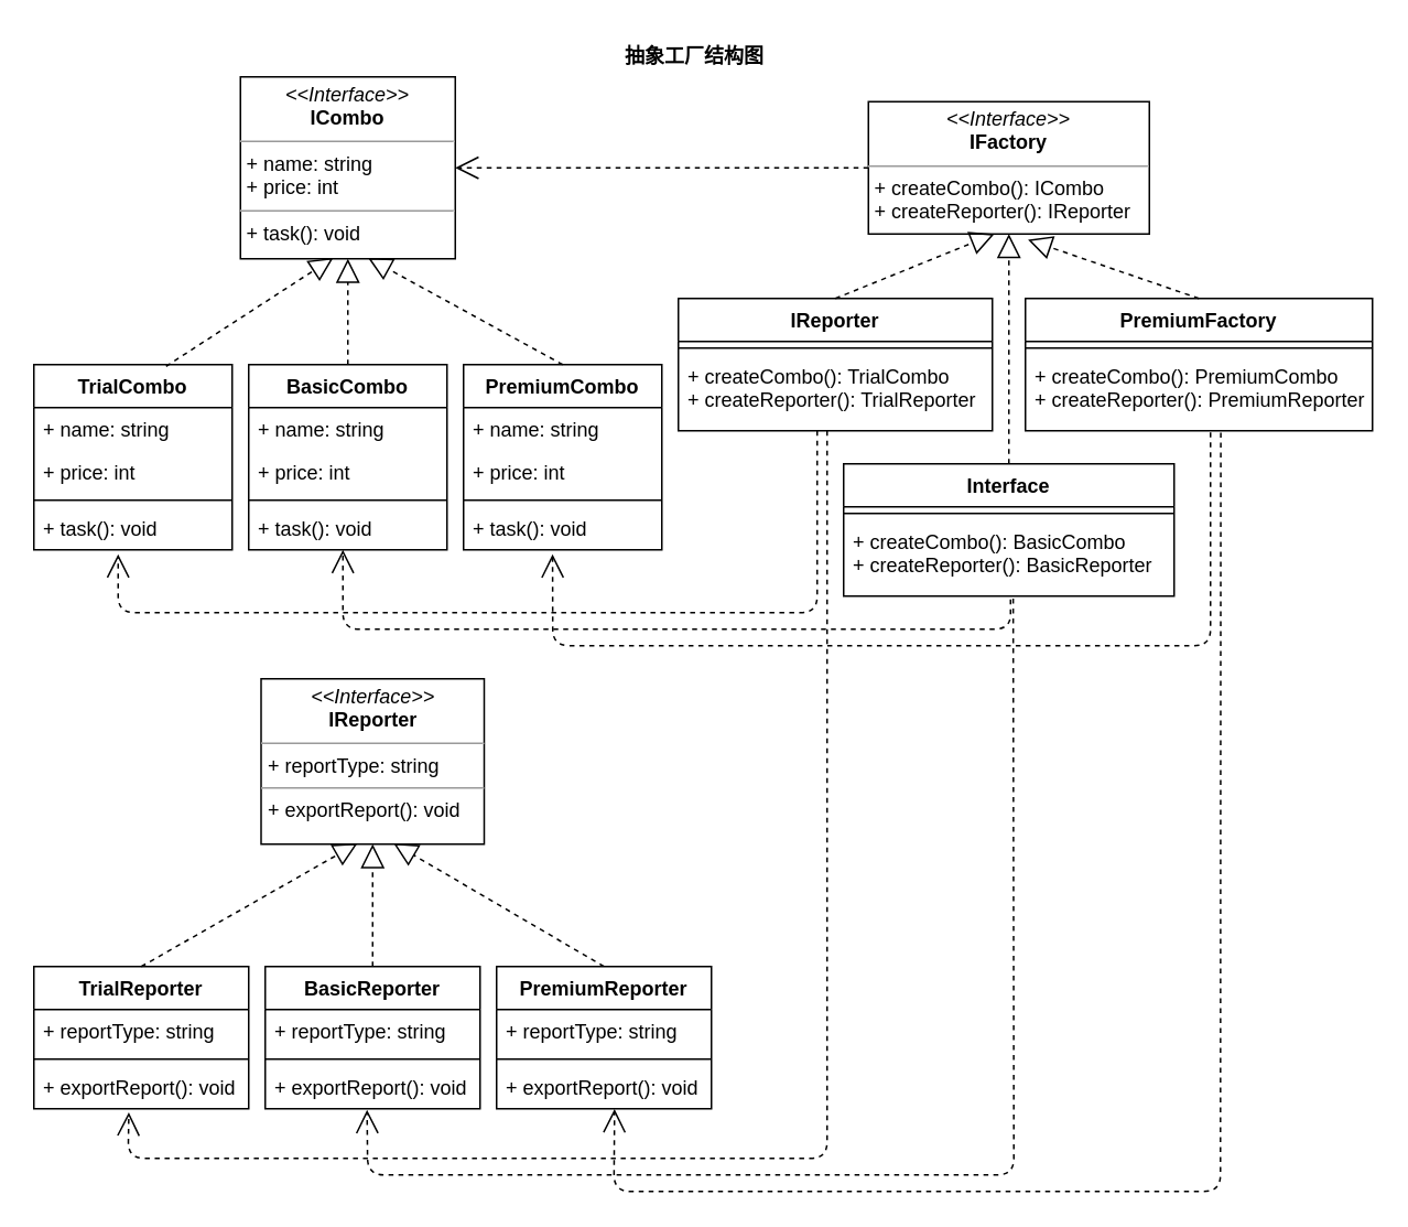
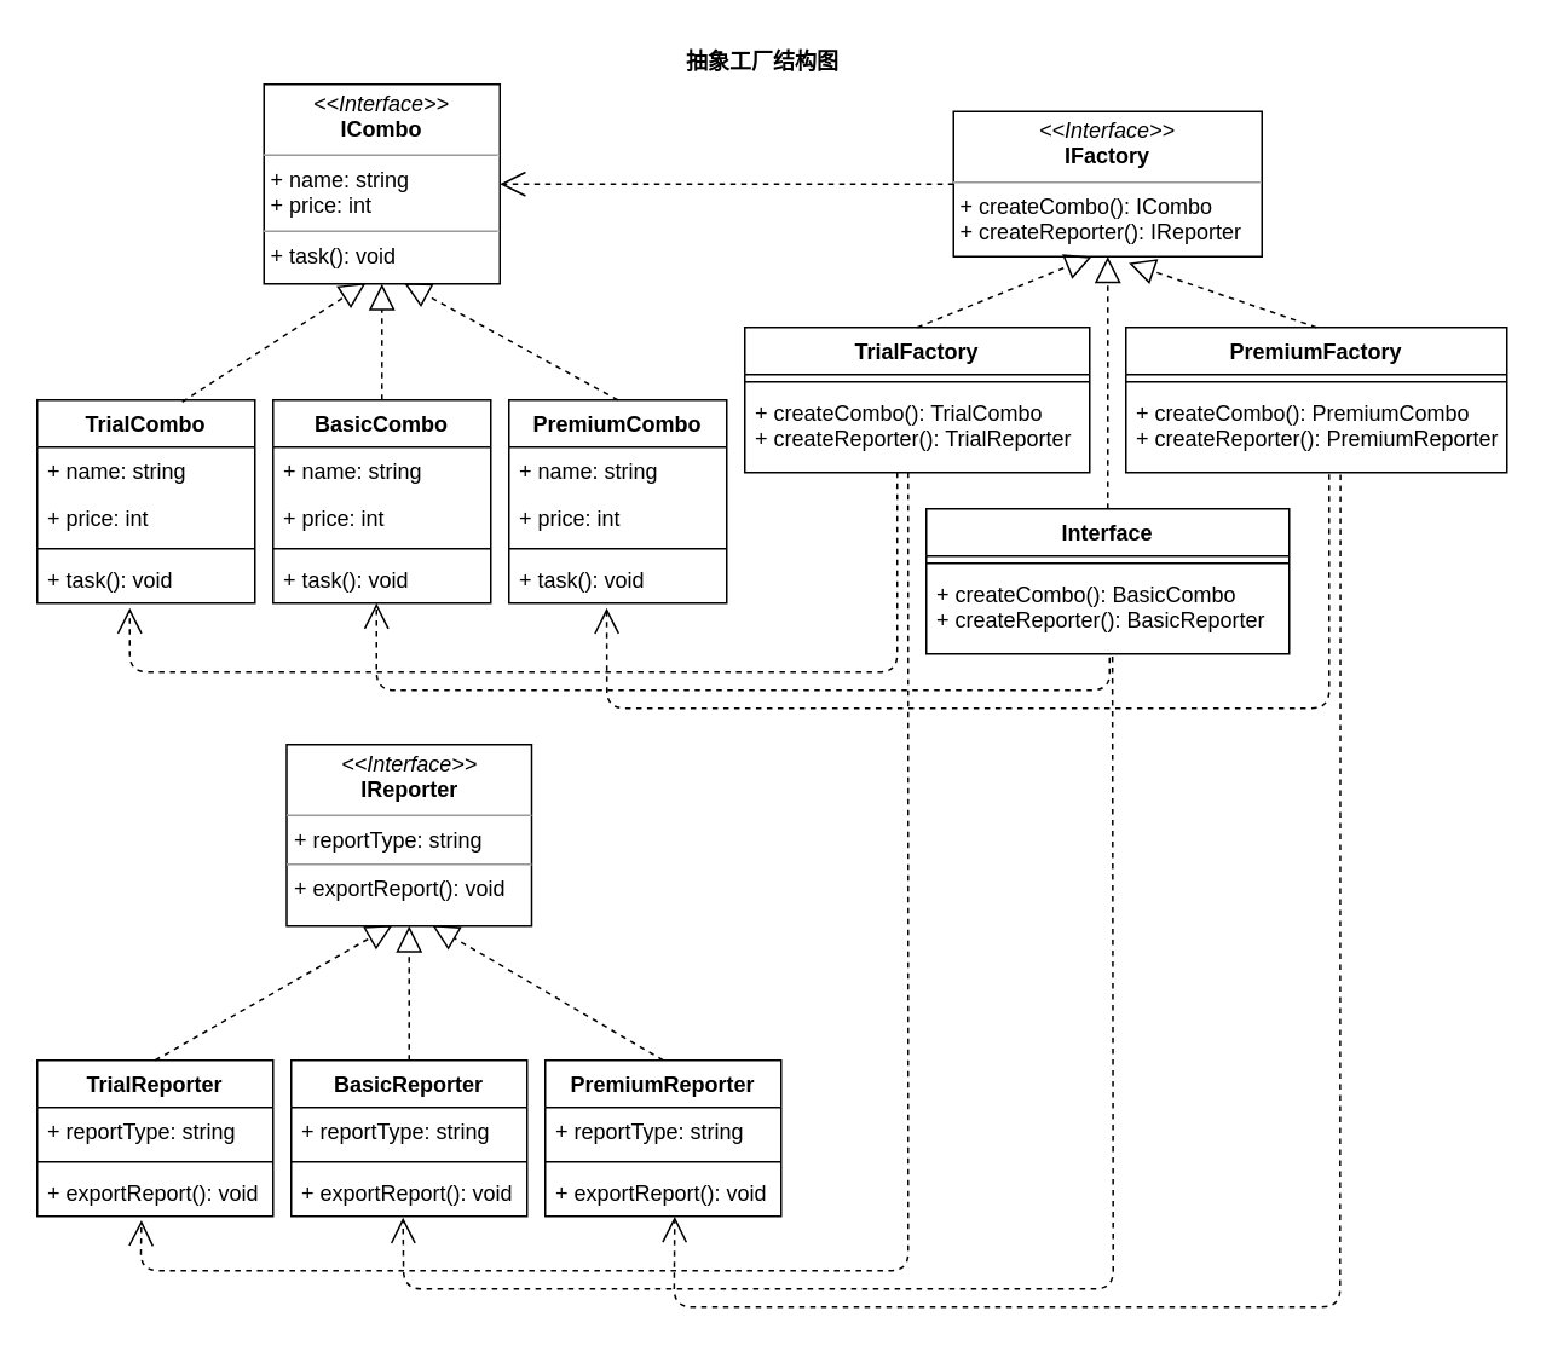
  <mxCell id="0" />
  <mxCell id="1" parent="0" />
  <mxCell id="2" value="TrialCombo" style="swimlane;fontStyle=1;align=center;verticalAlign=top;childLayout=stackLayout;horizontal=1;startSize=26;horizontalStack=0;resizeParent=1;resizeParentMax=0;resizeLast=0;collapsible=1;marginBottom=0;" parent="1" vertex="1"><mxGeometry x="20" y="220" width="120" height="112" as="geometry" /></mxCell>
  <mxCell id="3" value="+ name: string&#10;" style="text;strokeColor=none;fillColor=none;align=left;verticalAlign=top;spacingLeft=4;spacingRight=4;overflow=hidden;rotatable=0;points=[[0,0.5],[1,0.5]];portConstraint=eastwest;" parent="2" vertex="1"><mxGeometry y="26" width="120" height="26" as="geometry" /></mxCell>
  <mxCell id="4" value="+ price: int&#10;" style="text;strokeColor=none;fillColor=none;align=left;verticalAlign=top;spacingLeft=4;spacingRight=4;overflow=hidden;rotatable=0;points=[[0,0.5],[1,0.5]];portConstraint=eastwest;" parent="2" vertex="1"><mxGeometry y="52" width="120" height="26" as="geometry" /></mxCell>
  <mxCell id="5" value="" style="line;strokeWidth=1;fillColor=none;align=left;verticalAlign=middle;spacingTop=-1;spacingLeft=3;spacingRight=3;rotatable=0;labelPosition=right;points=[];portConstraint=eastwest;" parent="2" vertex="1"><mxGeometry y="78" width="120" height="8" as="geometry" /></mxCell>
  <mxCell id="6" value="+ task(): void" style="text;strokeColor=none;fillColor=none;align=left;verticalAlign=top;spacingLeft=4;spacingRight=4;overflow=hidden;rotatable=0;points=[[0,0.5],[1,0.5]];portConstraint=eastwest;" parent="2" vertex="1"><mxGeometry y="86" width="120" height="26" as="geometry" /></mxCell>
  <mxCell id="7" value="BasicCombo" style="swimlane;fontStyle=1;align=center;verticalAlign=top;childLayout=stackLayout;horizontal=1;startSize=26;horizontalStack=0;resizeParent=1;resizeParentMax=0;resizeLast=0;collapsible=1;marginBottom=0;" parent="1" vertex="1"><mxGeometry x="150" y="220" width="120" height="112" as="geometry" /></mxCell>
  <mxCell id="8" value="+ name: string&#10;" style="text;strokeColor=none;fillColor=none;align=left;verticalAlign=top;spacingLeft=4;spacingRight=4;overflow=hidden;rotatable=0;points=[[0,0.5],[1,0.5]];portConstraint=eastwest;" parent="7" vertex="1"><mxGeometry y="26" width="120" height="26" as="geometry" /></mxCell>
  <mxCell id="9" value="+ price: int&#10;" style="text;strokeColor=none;fillColor=none;align=left;verticalAlign=top;spacingLeft=4;spacingRight=4;overflow=hidden;rotatable=0;points=[[0,0.5],[1,0.5]];portConstraint=eastwest;" parent="7" vertex="1"><mxGeometry y="52" width="120" height="26" as="geometry" /></mxCell>
  <mxCell id="10" value="" style="line;strokeWidth=1;fillColor=none;align=left;verticalAlign=middle;spacingTop=-1;spacingLeft=3;spacingRight=3;rotatable=0;labelPosition=right;points=[];portConstraint=eastwest;" parent="7" vertex="1"><mxGeometry y="78" width="120" height="8" as="geometry" /></mxCell>
  <mxCell id="11" value="+ task(): void" style="text;strokeColor=none;fillColor=none;align=left;verticalAlign=top;spacingLeft=4;spacingRight=4;overflow=hidden;rotatable=0;points=[[0,0.5],[1,0.5]];portConstraint=eastwest;" parent="7" vertex="1"><mxGeometry y="86" width="120" height="26" as="geometry" /></mxCell>
  <mxCell id="12" value="PremiumCombo" style="swimlane;fontStyle=1;align=center;verticalAlign=top;childLayout=stackLayout;horizontal=1;startSize=26;horizontalStack=0;resizeParent=1;resizeParentMax=0;resizeLast=0;collapsible=1;marginBottom=0;" parent="1" vertex="1"><mxGeometry x="280" y="220" width="120" height="112" as="geometry" /></mxCell>
  <mxCell id="13" value="+ name: string&#10;" style="text;strokeColor=none;fillColor=none;align=left;verticalAlign=top;spacingLeft=4;spacingRight=4;overflow=hidden;rotatable=0;points=[[0,0.5],[1,0.5]];portConstraint=eastwest;" parent="12" vertex="1"><mxGeometry y="26" width="120" height="26" as="geometry" /></mxCell>
  <mxCell id="14" value="+ price: int&#10;" style="text;strokeColor=none;fillColor=none;align=left;verticalAlign=top;spacingLeft=4;spacingRight=4;overflow=hidden;rotatable=0;points=[[0,0.5],[1,0.5]];portConstraint=eastwest;" parent="12" vertex="1"><mxGeometry y="52" width="120" height="26" as="geometry" /></mxCell>
  <mxCell id="15" value="" style="line;strokeWidth=1;fillColor=none;align=left;verticalAlign=middle;spacingTop=-1;spacingLeft=3;spacingRight=3;rotatable=0;labelPosition=right;points=[];portConstraint=eastwest;" parent="12" vertex="1"><mxGeometry y="78" width="120" height="8" as="geometry" /></mxCell>
  <mxCell id="16" value="+ task(): void" style="text;strokeColor=none;fillColor=none;align=left;verticalAlign=top;spacingLeft=4;spacingRight=4;overflow=hidden;rotatable=0;points=[[0,0.5],[1,0.5]];portConstraint=eastwest;" parent="12" vertex="1"><mxGeometry y="86" width="120" height="26" as="geometry" /></mxCell>
  <mxCell id="17" value="&lt;p style=&quot;margin: 0px ; margin-top: 4px ; text-align: center&quot;&gt;&lt;i&gt;&amp;lt;&amp;lt;Interface&amp;gt;&amp;gt;&lt;/i&gt;&lt;br&gt;&lt;b&gt;ICombo&lt;/b&gt;&lt;/p&gt;&lt;hr size=&quot;1&quot;&gt;&lt;p style=&quot;margin: 0px ; margin-left: 4px&quot;&gt;+ name: string&lt;/p&gt;&lt;p style=&quot;margin: 0px ; margin-left: 4px&quot;&gt;+ price: int&lt;/p&gt;&lt;hr size=&quot;1&quot;&gt;&lt;p style=&quot;margin: 0px ; margin-left: 4px&quot;&gt;+ task(): void&lt;br&gt;&lt;/p&gt;" style="verticalAlign=top;align=left;overflow=fill;fontSize=12;fontFamily=Helvetica;html=1;" parent="1" vertex="1"><mxGeometry x="145" y="46" width="130" height="110" as="geometry" /></mxCell>
  <mxCell id="18" value="" style="endArrow=block;dashed=1;endFill=0;endSize=12;html=1;exitX=0.5;exitY=0;exitDx=0;exitDy=0;entryX=0.5;entryY=1;entryDx=0;entryDy=0;" parent="1" source="7" target="17" edge="1"><mxGeometry width="160" relative="1" as="geometry"><mxPoint x="180" y="230" as="sourcePoint" /><mxPoint x="340" y="230" as="targetPoint" /></mxGeometry></mxCell>
  <mxCell id="19" value="" style="endArrow=block;dashed=1;endFill=0;endSize=12;html=1;entryX=0.432;entryY=0.995;entryDx=0;entryDy=0;entryPerimeter=0;" parent="1" target="17" edge="1"><mxGeometry width="160" relative="1" as="geometry"><mxPoint x="100" y="221" as="sourcePoint" /><mxPoint x="350" y="180" as="targetPoint" /></mxGeometry></mxCell>
  <mxCell id="20" value="" style="endArrow=block;dashed=1;endFill=0;endSize=12;html=1;exitX=0.5;exitY=0;exitDx=0;exitDy=0;entryX=0.594;entryY=0.995;entryDx=0;entryDy=0;entryPerimeter=0;" parent="1" source="12" target="17" edge="1"><mxGeometry width="160" relative="1" as="geometry"><mxPoint x="190" y="180" as="sourcePoint" /><mxPoint x="350" y="180" as="targetPoint" /></mxGeometry></mxCell>
  <mxCell id="21" value="" style="endArrow=open;endSize=12;dashed=1;html=1;entryX=1;entryY=0.5;entryDx=0;entryDy=0;exitX=0;exitY=0.5;exitDx=0;exitDy=0;" parent="1" source="23" target="17" edge="1"><mxGeometry width="160" relative="1" as="geometry"><mxPoint x="471.12" y="100.84" as="sourcePoint" /><mxPoint x="510" y="40" as="targetPoint" /></mxGeometry></mxCell>
  <mxCell id="22" value="抽象工厂结构图" style="text;align=center;fontStyle=1;verticalAlign=middle;spacingLeft=3;spacingRight=3;strokeColor=none;rotatable=0;points=[[0,0.5],[1,0.5]];portConstraint=eastwest;" parent="1" vertex="1"><mxGeometry x="380" y="20" width="80" height="26" as="geometry" /></mxCell>
  <mxCell id="23" value="&lt;p style=&quot;margin: 0px ; margin-top: 4px ; text-align: center&quot;&gt;&lt;i&gt;&amp;lt;&amp;lt;Interface&amp;gt;&amp;gt;&lt;/i&gt;&lt;br&gt;&lt;b&gt;IFactory&lt;/b&gt;&lt;/p&gt;&lt;hr size=&quot;1&quot;&gt;&lt;p style=&quot;margin: 0px ; margin-left: 4px&quot;&gt;&lt;/p&gt;&lt;p style=&quot;margin: 0px ; margin-left: 4px&quot;&gt;+ createCombo(): ICombo&lt;br&gt;&lt;/p&gt;&lt;p style=&quot;margin: 0px ; margin-left: 4px&quot;&gt;+ createReporter(): IReporter&lt;/p&gt;" style="verticalAlign=top;align=left;overflow=fill;fontSize=12;fontFamily=Helvetica;html=1;" parent="1" vertex="1"><mxGeometry x="525" y="61" width="170" height="80" as="geometry" /></mxCell>
- <mxCell id="24" value="IReporter" style="swimlane;fontStyle=1;align=center;verticalAlign=top;childLayout=stackLayout;horizontal=1;startSize=26;horizontalStack=0;resizeParent=1;resizeParentMax=0;resizeLast=0;collapsible=1;marginBottom=0;" parent="1" vertex="1"><mxGeometry x="410" y="180" width="190" height="80" as="geometry" /></mxCell>
+ <mxCell id="24" value="TrialFactory" style="swimlane;fontStyle=1;align=center;verticalAlign=top;childLayout=stackLayout;horizontal=1;startSize=26;horizontalStack=0;resizeParent=1;resizeParentMax=0;resizeLast=0;collapsible=1;marginBottom=0;" parent="1" vertex="1"><mxGeometry x="410" y="180" width="190" height="80" as="geometry" /></mxCell>
  <mxCell id="25" value="" style="line;strokeWidth=1;fillColor=none;align=left;verticalAlign=middle;spacingTop=-1;spacingLeft=3;spacingRight=3;rotatable=0;labelPosition=right;points=[];portConstraint=eastwest;" parent="24" vertex="1"><mxGeometry y="26" width="190" height="8" as="geometry" /></mxCell>
  <mxCell id="26" value="+ createCombo(): TrialCombo&#10;+ createReporter(): TrialReporter" style="text;strokeColor=none;fillColor=none;align=left;verticalAlign=top;spacingLeft=4;spacingRight=4;overflow=hidden;rotatable=0;points=[[0,0.5],[1,0.5]];portConstraint=eastwest;" parent="24" vertex="1"><mxGeometry y="34" width="190" height="46" as="geometry" /></mxCell>
  <mxCell id="27" value="Interface" style="swimlane;fontStyle=1;align=center;verticalAlign=top;childLayout=stackLayout;horizontal=1;startSize=26;horizontalStack=0;resizeParent=1;resizeParentMax=0;resizeLast=0;collapsible=1;marginBottom=0;" parent="1" vertex="1"><mxGeometry x="510" y="280" width="200" height="80" as="geometry" /></mxCell>
  <mxCell id="28" value="" style="line;strokeWidth=1;fillColor=none;align=left;verticalAlign=middle;spacingTop=-1;spacingLeft=3;spacingRight=3;rotatable=0;labelPosition=right;points=[];portConstraint=eastwest;" parent="27" vertex="1"><mxGeometry y="26" width="200" height="8" as="geometry" /></mxCell>
  <mxCell id="29" value="+ createCombo(): BasicCombo&#10;+ createReporter(): BasicReporter" style="text;strokeColor=none;fillColor=none;align=left;verticalAlign=top;spacingLeft=4;spacingRight=4;overflow=hidden;rotatable=0;points=[[0,0.5],[1,0.5]];portConstraint=eastwest;" parent="27" vertex="1"><mxGeometry y="34" width="200" height="46" as="geometry" /></mxCell>
  <mxCell id="30" value="PremiumFactory" style="swimlane;fontStyle=1;align=center;verticalAlign=top;childLayout=stackLayout;horizontal=1;startSize=26;horizontalStack=0;resizeParent=1;resizeParentMax=0;resizeLast=0;collapsible=1;marginBottom=0;" parent="1" vertex="1"><mxGeometry x="620" y="180" width="210" height="80" as="geometry" /></mxCell>
  <mxCell id="31" value="" style="line;strokeWidth=1;fillColor=none;align=left;verticalAlign=middle;spacingTop=-1;spacingLeft=3;spacingRight=3;rotatable=0;labelPosition=right;points=[];portConstraint=eastwest;" parent="30" vertex="1"><mxGeometry y="26" width="210" height="8" as="geometry" /></mxCell>
  <mxCell id="32" value="+ createCombo(): PremiumCombo&#10;+ createReporter(): PremiumReporter" style="text;strokeColor=none;fillColor=none;align=left;verticalAlign=top;spacingLeft=4;spacingRight=4;overflow=hidden;rotatable=0;points=[[0,0.5],[1,0.5]];portConstraint=eastwest;" parent="30" vertex="1"><mxGeometry y="34" width="210" height="46" as="geometry" /></mxCell>
  <mxCell id="33" value="" style="endArrow=block;dashed=1;endFill=0;endSize=12;html=1;exitX=0.5;exitY=0;exitDx=0;exitDy=0;entryX=0.568;entryY=1.043;entryDx=0;entryDy=0;entryPerimeter=0;" parent="1" source="30" target="23" edge="1"><mxGeometry width="160" relative="1" as="geometry"><mxPoint x="737.78" y="200.55" as="sourcePoint" /><mxPoint x="616" y="140" as="targetPoint" /></mxGeometry></mxCell>
  <mxCell id="34" value="" style="endArrow=block;dashed=1;endFill=0;endSize=12;html=1;exitX=0.5;exitY=0;exitDx=0;exitDy=0;entryX=0.5;entryY=1;entryDx=0;entryDy=0;" parent="1" source="27" target="23" edge="1"><mxGeometry width="160" relative="1" as="geometry"><mxPoint x="740" y="190" as="sourcePoint" /><mxPoint x="608" y="140" as="targetPoint" /></mxGeometry></mxCell>
  <mxCell id="35" value="" style="endArrow=block;dashed=1;endFill=0;endSize=12;html=1;exitX=0.5;exitY=0;exitDx=0;exitDy=0;entryX=0.448;entryY=1;entryDx=0;entryDy=0;entryPerimeter=0;" parent="1" source="24" target="23" edge="1"><mxGeometry width="160" relative="1" as="geometry"><mxPoint x="630" y="270" as="sourcePoint" /><mxPoint x="600" y="140" as="targetPoint" /></mxGeometry></mxCell>
  <mxCell id="36" value="" style="endArrow=open;endSize=12;dashed=1;html=1;entryX=0.425;entryY=1.103;entryDx=0;entryDy=0;entryPerimeter=0;" parent="1" target="6" edge="1"><mxGeometry width="160" relative="1" as="geometry"><mxPoint x="494" y="260" as="sourcePoint" /><mxPoint x="195" y="390" as="targetPoint" /><Array as="points"><mxPoint x="494" y="370" /><mxPoint x="71" y="370" /></Array></mxGeometry></mxCell>
  <mxCell id="37" value="" style="endArrow=open;endSize=12;dashed=1;html=1;entryX=0.425;entryY=1.103;entryDx=0;entryDy=0;entryPerimeter=0;" parent="1" edge="1"><mxGeometry width="160" relative="1" as="geometry"><mxPoint x="611" y="362" as="sourcePoint" /><mxPoint x="207" y="331.998" as="targetPoint" /><Array as="points"><mxPoint x="611" y="380" /><mxPoint x="207" y="380" /></Array></mxGeometry></mxCell>
  <mxCell id="38" value="" style="endArrow=open;endSize=12;dashed=1;html=1;entryX=0.449;entryY=1.103;entryDx=0;entryDy=0;entryPerimeter=0;" parent="1" target="16" edge="1"><mxGeometry width="160" relative="1" as="geometry"><mxPoint x="732" y="261" as="sourcePoint" /><mxPoint x="217" y="341.998" as="targetPoint" /><Array as="points"><mxPoint x="732" y="390" /><mxPoint x="334" y="390" /></Array></mxGeometry></mxCell>
  <mxCell id="39" value="TrialReporter" style="swimlane;fontStyle=1;align=center;verticalAlign=top;childLayout=stackLayout;horizontal=1;startSize=26;horizontalStack=0;resizeParent=1;resizeParentMax=0;resizeLast=0;collapsible=1;marginBottom=0;" parent="1" vertex="1"><mxGeometry x="20" y="584" width="130" height="86" as="geometry" /></mxCell>
  <mxCell id="40" value="+ reportType: string" style="text;strokeColor=none;fillColor=none;align=left;verticalAlign=top;spacingLeft=4;spacingRight=4;overflow=hidden;rotatable=0;points=[[0,0.5],[1,0.5]];portConstraint=eastwest;" parent="39" vertex="1"><mxGeometry y="26" width="130" height="26" as="geometry" /></mxCell>
  <mxCell id="41" value="" style="line;strokeWidth=1;fillColor=none;align=left;verticalAlign=middle;spacingTop=-1;spacingLeft=3;spacingRight=3;rotatable=0;labelPosition=right;points=[];portConstraint=eastwest;" parent="39" vertex="1"><mxGeometry y="52" width="130" height="8" as="geometry" /></mxCell>
  <mxCell id="42" value="+ exportReport(): void" style="text;strokeColor=none;fillColor=none;align=left;verticalAlign=top;spacingLeft=4;spacingRight=4;overflow=hidden;rotatable=0;points=[[0,0.5],[1,0.5]];portConstraint=eastwest;" parent="39" vertex="1"><mxGeometry y="60" width="130" height="26" as="geometry" /></mxCell>
  <mxCell id="43" value="&lt;p style=&quot;margin: 0px ; margin-top: 4px ; text-align: center&quot;&gt;&lt;i&gt;&amp;lt;&amp;lt;Interface&amp;gt;&amp;gt;&lt;/i&gt;&lt;br&gt;&lt;b&gt;IReporter&lt;/b&gt;&lt;/p&gt;&lt;hr size=&quot;1&quot;&gt;&lt;p style=&quot;margin: 0px ; margin-left: 4px&quot;&gt;+ reportType: string&lt;br&gt;&lt;/p&gt;&lt;hr size=&quot;1&quot;&gt;&lt;p style=&quot;margin: 0px ; margin-left: 4px&quot;&gt;+ exportReport(): void&lt;br&gt;&lt;/p&gt;" style="verticalAlign=top;align=left;overflow=fill;fontSize=12;fontFamily=Helvetica;html=1;" parent="1" vertex="1"><mxGeometry x="157.5" y="410" width="135" height="100" as="geometry" /></mxCell>
  <mxCell id="44" value="" style="endArrow=block;dashed=1;endFill=0;endSize=12;html=1;exitX=0.5;exitY=0;exitDx=0;exitDy=0;entryX=0.5;entryY=1;entryDx=0;entryDy=0;" parent="1" source="47" target="43" edge="1"><mxGeometry width="160" relative="1" as="geometry"><mxPoint x="210" y="584" as="sourcePoint" /><mxPoint x="340" y="594" as="targetPoint" /></mxGeometry></mxCell>
  <mxCell id="45" value="" style="endArrow=block;dashed=1;endFill=0;endSize=12;html=1;entryX=0.432;entryY=0.995;entryDx=0;entryDy=0;entryPerimeter=0;exitX=0.5;exitY=0;exitDx=0;exitDy=0;" parent="1" source="39" target="43" edge="1"><mxGeometry width="160" relative="1" as="geometry"><mxPoint x="100" y="585" as="sourcePoint" /><mxPoint x="350" y="544" as="targetPoint" /></mxGeometry></mxCell>
  <mxCell id="46" value="" style="endArrow=block;dashed=1;endFill=0;endSize=12;html=1;exitX=0.5;exitY=0;exitDx=0;exitDy=0;entryX=0.594;entryY=0.995;entryDx=0;entryDy=0;entryPerimeter=0;" parent="1" source="51" target="43" edge="1"><mxGeometry width="160" relative="1" as="geometry"><mxPoint x="340" y="584" as="sourcePoint" /><mxPoint x="350" y="544" as="targetPoint" /></mxGeometry></mxCell>
  <mxCell id="47" value="BasicReporter" style="swimlane;fontStyle=1;align=center;verticalAlign=top;childLayout=stackLayout;horizontal=1;startSize=26;horizontalStack=0;resizeParent=1;resizeParentMax=0;resizeLast=0;collapsible=1;marginBottom=0;" parent="1" vertex="1"><mxGeometry x="160" y="584" width="130" height="86" as="geometry" /></mxCell>
  <mxCell id="48" value="+ reportType: string" style="text;strokeColor=none;fillColor=none;align=left;verticalAlign=top;spacingLeft=4;spacingRight=4;overflow=hidden;rotatable=0;points=[[0,0.5],[1,0.5]];portConstraint=eastwest;" parent="47" vertex="1"><mxGeometry y="26" width="130" height="26" as="geometry" /></mxCell>
  <mxCell id="49" value="" style="line;strokeWidth=1;fillColor=none;align=left;verticalAlign=middle;spacingTop=-1;spacingLeft=3;spacingRight=3;rotatable=0;labelPosition=right;points=[];portConstraint=eastwest;" parent="47" vertex="1"><mxGeometry y="52" width="130" height="8" as="geometry" /></mxCell>
  <mxCell id="50" value="+ exportReport(): void" style="text;strokeColor=none;fillColor=none;align=left;verticalAlign=top;spacingLeft=4;spacingRight=4;overflow=hidden;rotatable=0;points=[[0,0.5],[1,0.5]];portConstraint=eastwest;" parent="47" vertex="1"><mxGeometry y="60" width="130" height="26" as="geometry" /></mxCell>
  <mxCell id="51" value="PremiumReporter" style="swimlane;fontStyle=1;align=center;verticalAlign=top;childLayout=stackLayout;horizontal=1;startSize=26;horizontalStack=0;resizeParent=1;resizeParentMax=0;resizeLast=0;collapsible=1;marginBottom=0;" parent="1" vertex="1"><mxGeometry x="300" y="584" width="130" height="86" as="geometry" /></mxCell>
  <mxCell id="52" value="+ reportType: string" style="text;strokeColor=none;fillColor=none;align=left;verticalAlign=top;spacingLeft=4;spacingRight=4;overflow=hidden;rotatable=0;points=[[0,0.5],[1,0.5]];portConstraint=eastwest;" parent="51" vertex="1"><mxGeometry y="26" width="130" height="26" as="geometry" /></mxCell>
  <mxCell id="53" value="" style="line;strokeWidth=1;fillColor=none;align=left;verticalAlign=middle;spacingTop=-1;spacingLeft=3;spacingRight=3;rotatable=0;labelPosition=right;points=[];portConstraint=eastwest;" parent="51" vertex="1"><mxGeometry y="52" width="130" height="8" as="geometry" /></mxCell>
  <mxCell id="54" value="+ exportReport(): void" style="text;strokeColor=none;fillColor=none;align=left;verticalAlign=top;spacingLeft=4;spacingRight=4;overflow=hidden;rotatable=0;points=[[0,0.5],[1,0.5]];portConstraint=eastwest;" parent="51" vertex="1"><mxGeometry y="60" width="130" height="26" as="geometry" /></mxCell>
  <mxCell id="55" value="" style="endArrow=open;endSize=12;dashed=1;html=1;entryX=0.442;entryY=1.083;entryDx=0;entryDy=0;entryPerimeter=0;" parent="1" target="42" edge="1"><mxGeometry width="160" relative="1" as="geometry"><mxPoint x="500" y="260" as="sourcePoint" /><mxPoint x="70" y="701.667" as="targetPoint" /><Array as="points"><mxPoint x="500" y="700" /><mxPoint x="77" y="700" /></Array></mxGeometry></mxCell>
  <mxCell id="56" value="" style="endArrow=open;endSize=12;dashed=1;html=1;entryX=0.474;entryY=1.026;entryDx=0;entryDy=0;entryPerimeter=0;exitX=0.513;exitY=1.033;exitDx=0;exitDy=0;exitPerimeter=0;" parent="1" source="29" target="50" edge="1"><mxGeometry width="160" relative="1" as="geometry"><mxPoint x="510" y="270" as="sourcePoint" /><mxPoint x="87.46" y="682.158" as="targetPoint" /><Array as="points"><mxPoint x="613" y="710" /><mxPoint x="222" y="710" /></Array></mxGeometry></mxCell>
  <mxCell id="57" value="" style="endArrow=open;endSize=12;dashed=1;html=1;entryX=0.549;entryY=1.006;entryDx=0;entryDy=0;entryPerimeter=0;exitX=0.563;exitY=1.025;exitDx=0;exitDy=0;exitPerimeter=0;" parent="1" source="32" target="54" edge="1"><mxGeometry width="160" relative="1" as="geometry"><mxPoint x="622.6" y="371.518" as="sourcePoint" /><mxPoint x="231.62" y="680.676" as="targetPoint" /><Array as="points"><mxPoint x="738" y="720" /><mxPoint x="371" y="720" /></Array></mxGeometry></mxCell>
